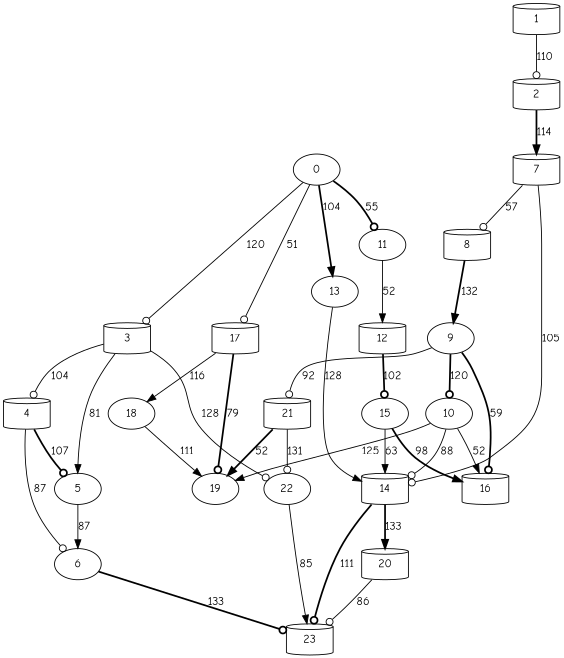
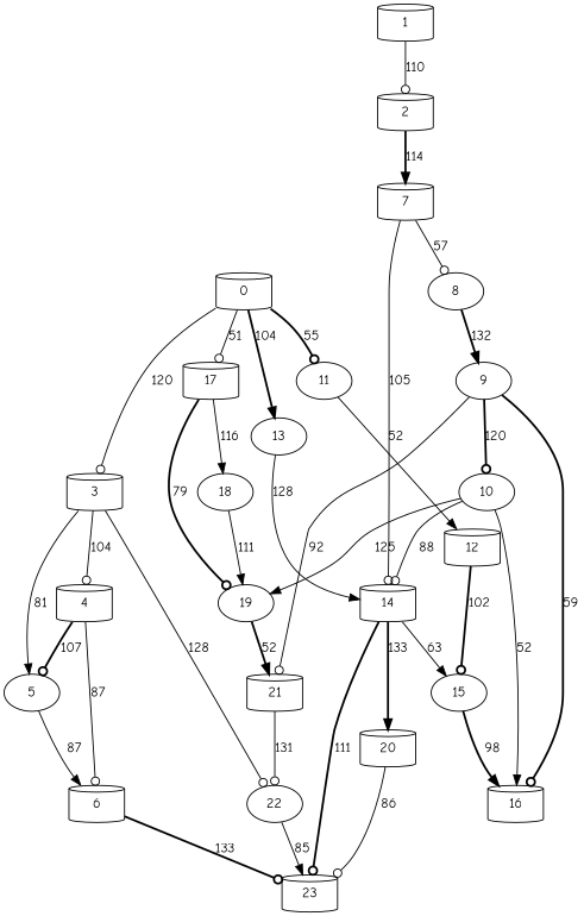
  digraph {
    fontname="Comic Neue"
    node [fontname="Comic Neue" shape=cylinder]
    edge [arrowhead=odot fontname="Comic Neue" style=solid]
    3
-   0 [shape=ellipse]
+   0
    11 [shape=ellipse]
    13 [shape=ellipse]
    17
    1
    2
    4
    5 [shape=ellipse]
    22 [shape=ellipse]
    12
    14
    19 [shape=ellipse]
    18 [shape=ellipse]
    7
-   6 [shape=ellipse]
+   6
    23
    15 [shape=ellipse]
    20
    21
-   8
+   8 [shape=ellipse]
    9 [shape=ellipse]
    10 [shape=ellipse]
    16
    3 -> 4 [label=104]
    3 -> 5 [arrowhead=normal label=81]
    3 -> 22 [label=128]
    0 -> 3 [label=120]
    0 -> 11 [label=55 style=bold]
    0 -> 13 [arrowhead=normal label=104 style=bold]
    0 -> 17 [label=51]
    11 -> 12 [arrowhead=normal label=52]
    13 -> 14 [arrowhead=normal label=128]
    17 -> 19 [label=79 style=bold]
    17 -> 18 [arrowhead=normal label=116]
    1 -> 2 [label=110]
    2 -> 7 [arrowhead=normal label=114 style=bold]
    4 -> 5 [label=107 style=bold]
    4 -> 6 [label=87]
    5 -> 6 [arrowhead=normal label=87]
    22 -> 23 [arrowhead=normal label=85]
    12 -> 15 [label=102 style=bold]
    14 -> 23 [label=111 style=bold]
-   15 -> 14 [arrowhead=normal label=63]
+   14 -> 15 [arrowhead=normal label=63]
    14 -> 20 [arrowhead=normal label=133 style=bold]
-   21 -> 19 [arrowhead=normal label=52 style=bold]
+   19 -> 21 [arrowhead=normal label=52 style=bold]
    18 -> 19 [arrowhead=normal label=111]
    7 -> 14 [label=105]
    7 -> 8 [label=57]
    6 -> 23 [label=133 style=bold]
    15 -> 16 [arrowhead=normal label=98 style=bold]
    20 -> 23 [label=86]
    21 -> 22 [label=131]
    8 -> 9 [arrowhead=normal label=132 style=bold]
    9 -> 21 [label=92]
    9 -> 10 [label=120 style=bold]
    9 -> 16 [label=59 style=bold]
    10 -> 14 [label=88]
    10 -> 19 [arrowhead=normal label=125]
    10 -> 16 [arrowhead=normal label=52]
  }
